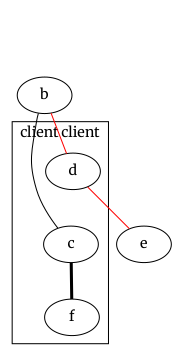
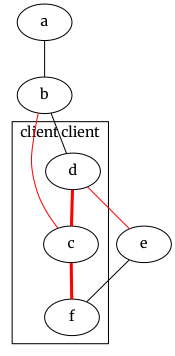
  graph {
    fontname=Merriweather
    node [fontname=Merriweather]
    edge [fontname=Merriweather]
    d
    c
    f
    e
+   a
    b
    subgraph cluster_1 {
      label="client client"
      d
      c
      f
    }
+   d -- c [color=red penwidth=3.0]
    d -- e [color=red]
-   c -- f [color=black penwidth=3.0]
-   b -- d [color=red]
-   b -- c
+   c -- f [color=red penwidth=3.0]
+   e -- f
+   a -- b
+   b -- d
+   b -- c [color=red]
  }
